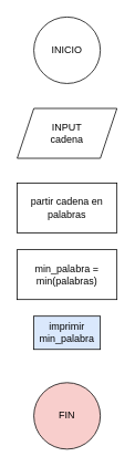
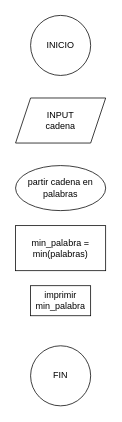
  <mxCell id="0" />
  <mxCell id="1" parent="0" />
  <mxCell id="2" value="INICIO" style="ellipse;whiteSpace=wrap;html=1;" vertex="1" parent="1"><mxGeometry x="40" y="20" width="80" height="80" as="geometry" /></mxCell>
  <mxCell id="3" value="INPUT&lt;div&gt;cadena&lt;/div&gt;" style="shape=parallelogram;perimeter=parallelogramPerimeter;whiteSpace=wrap;html=1;fixedSize=1;" vertex="1" parent="1"><mxGeometry x="20" y="130" width="120" height="60" as="geometry" /></mxCell>
- <mxCell id="4" value="partir cadena en palabras" style="whiteSpace=wrap;html=1;" vertex="1" parent="1"><mxGeometry x="20" y="220" width="120" height="60" as="geometry" /></mxCell>
+ <mxCell id="4" value="partir cadena en palabras" style="ellipse;whiteSpace=wrap;html=1;" vertex="1" parent="1"><mxGeometry x="20" y="220" width="120" height="60" as="geometry" /></mxCell>
  <mxCell id="5" value="min_palabra = min(palabras)" style="whiteSpace=wrap;html=1;" vertex="1" parent="1"><mxGeometry x="20" y="300" width="120" height="60" as="geometry" /></mxCell>
- <mxCell id="6" value="imprimir min_palabra" style="whiteSpace=wrap;html=1;fillColor=#dae8fc;" vertex="1" parent="1"><mxGeometry x="40" y="380" width="80" height="40" as="geometry" /></mxCell>
- <mxCell id="7" value="FIN" style="ellipse;whiteSpace=wrap;html=1;fillColor=#f8cecc;" vertex="1" parent="1"><mxGeometry x="40" y="460" width="80" height="80" as="geometry" /></mxCell>
+ <mxCell id="6" value="imprimir min_palabra" style="whiteSpace=wrap;html=1;" vertex="1" parent="1"><mxGeometry x="40" y="380" width="80" height="40" as="geometry" /></mxCell>
+ <mxCell id="7" value="FIN" style="ellipse;whiteSpace=wrap;html=1;" vertex="1" parent="1"><mxGeometry x="40" y="460" width="80" height="80" as="geometry" /></mxCell>
